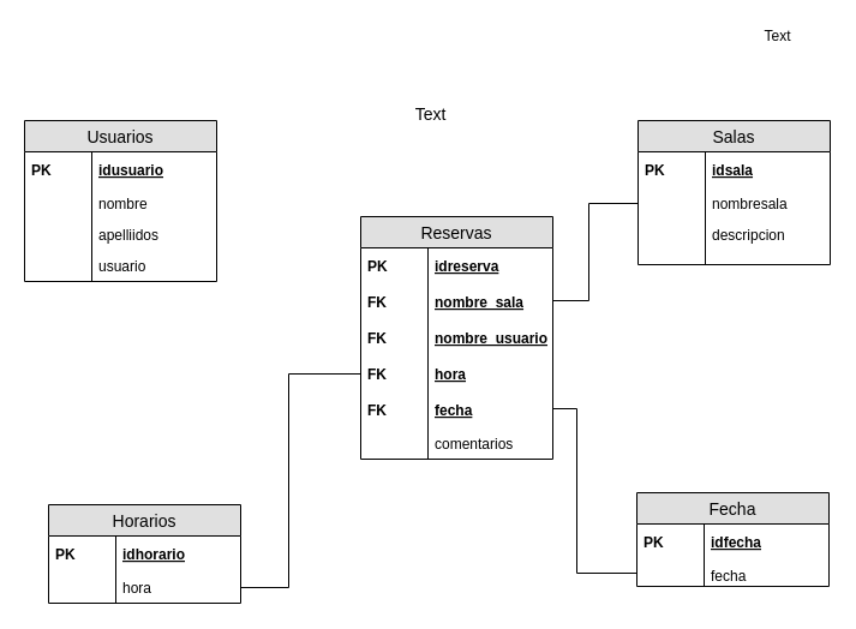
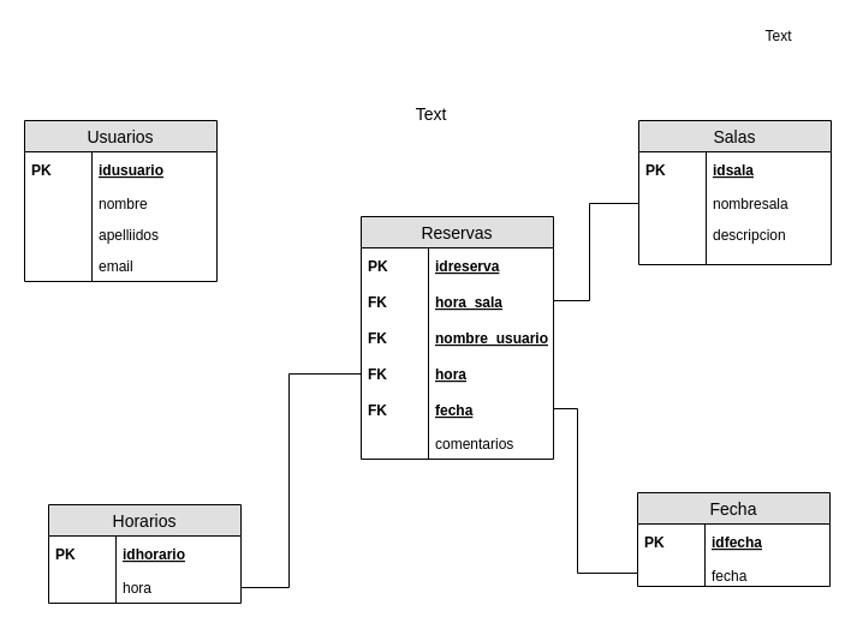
  <mxCell id="0" />
  <mxCell id="1" parent="0" />
  <mxCell id="2" value="Text" parent="1" vertex="1" style="text;html=1;align=center;verticalAlign=middle;resizable=0;points=[];autosize=1;"><mxGeometry as="geometry" height="20" width="40" y="20" x="627" /></mxCell>
  <mxCell id="3" value="Usuarios" parent="1" vertex="1" style="swimlane;fontStyle=0;childLayout=stackLayout;horizontal=1;startSize=26;fillColor=#e0e0e0;horizontalStack=0;resizeParent=1;resizeParentMax=0;resizeLast=0;collapsible=1;marginBottom=0;swimlaneFillColor=#ffffff;align=center;fontSize=14;"><mxGeometry as="geometry" height="134" width="160" y="100" x="20" /></mxCell>
  <mxCell id="4" value="idusuario" parent="3" vertex="1" style="shape=partialRectangle;top=0;left=0;right=0;bottom=0;align=left;verticalAlign=middle;fillColor=none;spacingLeft=60;spacingRight=4;overflow=hidden;rotatable=0;points=[[0,0.5],[1,0.5]];portConstraint=eastwest;dropTarget=0;fontStyle=5;fontSize=12;"><mxGeometry as="geometry" height="30" width="160" y="26" /></mxCell>
  <mxCell id="5" value="PK" parent="4" vertex="1" style="shape=partialRectangle;fontStyle=1;top=0;left=0;bottom=0;fillColor=none;align=left;verticalAlign=middle;spacingLeft=4;spacingRight=4;overflow=hidden;rotatable=0;points=[];portConstraint=eastwest;part=1;fontSize=12;" connectable="0"><mxGeometry as="geometry" height="30" width="56" /></mxCell>
  <mxCell id="6" value="nombre&#10;" parent="3" vertex="1" style="shape=partialRectangle;top=0;left=0;right=0;bottom=0;align=left;verticalAlign=top;fillColor=none;spacingLeft=60;spacingRight=4;overflow=hidden;rotatable=0;points=[[0,0.5],[1,0.5]];portConstraint=eastwest;dropTarget=0;fontSize=12;"><mxGeometry as="geometry" height="26" width="160" y="56" /></mxCell>
  <mxCell id="7" value="" parent="6" vertex="1" style="shape=partialRectangle;top=0;left=0;bottom=0;fillColor=none;align=left;verticalAlign=top;spacingLeft=4;spacingRight=4;overflow=hidden;rotatable=0;points=[];portConstraint=eastwest;part=1;fontSize=12;" connectable="0"><mxGeometry as="geometry" height="26" width="56" /></mxCell>
  <mxCell id="8" value="apelliidos" parent="3" vertex="1" style="shape=partialRectangle;top=0;left=0;right=0;bottom=0;align=left;verticalAlign=top;fillColor=none;spacingLeft=60;spacingRight=4;overflow=hidden;rotatable=0;points=[[0,0.5],[1,0.5]];portConstraint=eastwest;dropTarget=0;fontSize=12;"><mxGeometry as="geometry" height="26" width="160" y="82" /></mxCell>
  <mxCell id="9" value="" parent="8" vertex="1" style="shape=partialRectangle;fontStyle=1;top=0;left=0;bottom=0;fillColor=none;align=left;verticalAlign=top;spacingLeft=4;spacingRight=4;overflow=hidden;rotatable=0;points=[];portConstraint=eastwest;part=1;fontSize=12;" connectable="0"><mxGeometry as="geometry" height="26" width="56" /></mxCell>
- <mxCell id="10" value="usuario" parent="3" vertex="1" style="shape=partialRectangle;top=0;left=0;right=0;bottom=0;align=left;verticalAlign=top;fillColor=none;spacingLeft=60;spacingRight=4;overflow=hidden;rotatable=0;points=[[0,0.5],[1,0.5]];portConstraint=eastwest;dropTarget=0;fontSize=12;"><mxGeometry as="geometry" height="26" width="160" y="108" /></mxCell>
+ <mxCell id="10" value="email" parent="3" vertex="1" style="shape=partialRectangle;top=0;left=0;right=0;bottom=0;align=left;verticalAlign=top;fillColor=none;spacingLeft=60;spacingRight=4;overflow=hidden;rotatable=0;points=[[0,0.5],[1,0.5]];portConstraint=eastwest;dropTarget=0;fontSize=12;"><mxGeometry as="geometry" height="26" width="160" y="108" /></mxCell>
  <mxCell id="11" value="" parent="10" vertex="1" style="shape=partialRectangle;fontStyle=1;top=0;left=0;bottom=0;fillColor=none;align=left;verticalAlign=top;spacingLeft=4;spacingRight=4;overflow=hidden;rotatable=0;points=[];portConstraint=eastwest;part=1;fontSize=12;" connectable="0"><mxGeometry as="geometry" height="26" width="56" /></mxCell>
  <mxCell id="12" value="Salas" parent="1" vertex="1" style="swimlane;fontStyle=0;childLayout=stackLayout;horizontal=1;startSize=26;fillColor=#e0e0e0;horizontalStack=0;resizeParent=1;resizeParentMax=0;resizeLast=0;collapsible=1;marginBottom=0;swimlaneFillColor=#ffffff;align=center;fontSize=14;"><mxGeometry as="geometry" height="120" width="160" y="100" x="531" /></mxCell>
  <mxCell id="13" value="idsala" parent="12" vertex="1" style="shape=partialRectangle;top=0;left=0;right=0;bottom=0;align=left;verticalAlign=middle;fillColor=none;spacingLeft=60;spacingRight=4;overflow=hidden;rotatable=0;points=[[0,0.5],[1,0.5]];portConstraint=eastwest;dropTarget=0;fontStyle=5;fontSize=12;"><mxGeometry as="geometry" height="30" width="160" y="26" /></mxCell>
  <mxCell id="14" value="PK" parent="13" vertex="1" style="shape=partialRectangle;fontStyle=1;top=0;left=0;bottom=0;fillColor=none;align=left;verticalAlign=middle;spacingLeft=4;spacingRight=4;overflow=hidden;rotatable=0;points=[];portConstraint=eastwest;part=1;fontSize=12;" connectable="0"><mxGeometry as="geometry" height="30" width="56" /></mxCell>
  <mxCell id="15" value="nombresala" parent="12" vertex="1" style="shape=partialRectangle;top=0;left=0;right=0;bottom=0;align=left;verticalAlign=top;fillColor=none;spacingLeft=60;spacingRight=4;overflow=hidden;rotatable=0;points=[[0,0.5],[1,0.5]];portConstraint=eastwest;dropTarget=0;fontSize=12;"><mxGeometry as="geometry" height="26" width="160" y="56" /></mxCell>
  <mxCell id="16" value="" parent="15" vertex="1" style="shape=partialRectangle;top=0;left=0;bottom=0;fillColor=none;align=left;verticalAlign=top;spacingLeft=4;spacingRight=4;overflow=hidden;rotatable=0;points=[];portConstraint=eastwest;part=1;fontSize=12;" connectable="0"><mxGeometry as="geometry" height="26" width="56" /></mxCell>
  <mxCell id="17" value="descripcion" parent="12" vertex="1" style="shape=partialRectangle;top=0;left=0;right=0;bottom=0;align=left;verticalAlign=top;fillColor=none;spacingLeft=60;spacingRight=4;overflow=hidden;rotatable=0;points=[[0,0.5],[1,0.5]];portConstraint=eastwest;dropTarget=0;fontSize=12;"><mxGeometry as="geometry" height="38" width="160" y="82" /></mxCell>
  <mxCell id="18" value="" parent="17" vertex="1" style="shape=partialRectangle;fontStyle=1;top=0;left=0;bottom=0;fillColor=none;align=left;verticalAlign=top;spacingLeft=4;spacingRight=4;overflow=hidden;rotatable=0;points=[];portConstraint=eastwest;part=1;fontSize=12;" connectable="0"><mxGeometry as="geometry" height="38" width="56" /></mxCell>
  <mxCell id="19" value="Reservas" parent="1" vertex="1" style="swimlane;fontStyle=0;childLayout=stackLayout;horizontal=1;startSize=26;fillColor=#e0e0e0;horizontalStack=0;resizeParent=1;resizeParentMax=0;resizeLast=0;collapsible=1;marginBottom=0;swimlaneFillColor=#ffffff;align=center;fontSize=14;rounded=0;"><mxGeometry as="geometry" height="202" width="160" y="180" x="300" /></mxCell>
  <mxCell id="20" value="idreserva" parent="19" vertex="1" style="shape=partialRectangle;top=0;left=0;right=0;bottom=0;align=left;verticalAlign=middle;fillColor=none;spacingLeft=60;spacingRight=4;overflow=hidden;rotatable=0;points=[[0,0.5],[1,0.5]];portConstraint=eastwest;dropTarget=0;fontStyle=5;fontSize=12;"><mxGeometry as="geometry" height="30" width="160" y="26" /></mxCell>
  <mxCell id="21" value="PK" parent="20" vertex="1" style="shape=partialRectangle;fontStyle=1;top=0;left=0;bottom=0;fillColor=none;align=left;verticalAlign=middle;spacingLeft=4;spacingRight=4;overflow=hidden;rotatable=0;points=[];portConstraint=eastwest;part=1;fontSize=12;" connectable="0"><mxGeometry as="geometry" height="30" width="56" /></mxCell>
- <mxCell id="22" value="nombre_sala" parent="19" vertex="1" style="shape=partialRectangle;top=0;left=0;right=0;bottom=1;align=left;verticalAlign=middle;fillColor=none;spacingLeft=60;spacingRight=4;overflow=hidden;rotatable=0;points=[[0,0.5],[1,0.5]];portConstraint=eastwest;dropTarget=0;fontStyle=5;fontSize=12;strokeColor=none;"><mxGeometry as="geometry" height="30" width="160" y="56" /></mxCell>
+ <mxCell id="22" value="hora_sala" parent="19" vertex="1" style="shape=partialRectangle;top=0;left=0;right=0;bottom=1;align=left;verticalAlign=middle;fillColor=none;spacingLeft=60;spacingRight=4;overflow=hidden;rotatable=0;points=[[0,0.5],[1,0.5]];portConstraint=eastwest;dropTarget=0;fontStyle=5;fontSize=12;strokeColor=none;"><mxGeometry as="geometry" height="30" width="160" y="56" /></mxCell>
  <mxCell id="23" value="FK" parent="22" vertex="1" style="shape=partialRectangle;fontStyle=1;top=0;left=0;bottom=0;fillColor=none;align=left;verticalAlign=middle;spacingLeft=4;spacingRight=4;overflow=hidden;rotatable=0;points=[];portConstraint=eastwest;part=1;fontSize=12;" connectable="0"><mxGeometry as="geometry" height="30" width="56" /></mxCell>
  <mxCell id="24" value="nombre_usuario" parent="19" vertex="1" style="shape=partialRectangle;top=0;left=0;right=0;bottom=1;align=left;verticalAlign=middle;fillColor=none;spacingLeft=60;spacingRight=4;overflow=hidden;rotatable=0;points=[[0,0.5],[1,0.5]];portConstraint=eastwest;dropTarget=0;fontStyle=5;fontSize=12;strokeColor=none;"><mxGeometry as="geometry" height="30" width="160" y="86" /></mxCell>
  <mxCell id="25" value="FK" parent="24" vertex="1" style="shape=partialRectangle;fontStyle=1;top=0;left=0;bottom=0;fillColor=none;align=left;verticalAlign=middle;spacingLeft=4;spacingRight=4;overflow=hidden;rotatable=0;points=[];portConstraint=eastwest;part=1;fontSize=12;" connectable="0"><mxGeometry as="geometry" height="30" width="56" /></mxCell>
  <mxCell id="26" value="hora" parent="19" vertex="1" style="shape=partialRectangle;top=0;left=0;right=0;bottom=1;align=left;verticalAlign=middle;fillColor=none;spacingLeft=60;spacingRight=4;overflow=hidden;rotatable=0;points=[[0,0.5],[1,0.5]];portConstraint=eastwest;dropTarget=0;fontStyle=5;fontSize=12;strokeColor=none;"><mxGeometry as="geometry" height="30" width="160" y="116" /></mxCell>
  <mxCell id="27" value="FK" parent="26" vertex="1" style="shape=partialRectangle;fontStyle=1;top=0;left=0;bottom=0;fillColor=none;align=left;verticalAlign=middle;spacingLeft=4;spacingRight=4;overflow=hidden;rotatable=0;points=[];portConstraint=eastwest;part=1;fontSize=12;" connectable="0"><mxGeometry as="geometry" height="30" width="56" /></mxCell>
  <mxCell id="28" value="fecha" parent="19" vertex="1" style="shape=partialRectangle;top=0;left=0;right=0;bottom=1;align=left;verticalAlign=middle;fillColor=none;spacingLeft=60;spacingRight=4;overflow=hidden;rotatable=0;points=[[0,0.5],[1,0.5]];portConstraint=eastwest;dropTarget=0;fontStyle=5;fontSize=12;strokeColor=none;"><mxGeometry as="geometry" height="30" width="160" y="146" /></mxCell>
  <mxCell id="29" value="FK" parent="28" vertex="1" style="shape=partialRectangle;fontStyle=1;top=0;left=0;bottom=0;fillColor=none;align=left;verticalAlign=middle;spacingLeft=4;spacingRight=4;overflow=hidden;rotatable=0;points=[];portConstraint=eastwest;part=1;fontSize=12;" connectable="0"><mxGeometry as="geometry" height="30" width="56" /></mxCell>
  <mxCell id="30" value="comentarios" parent="19" vertex="1" style="shape=partialRectangle;top=0;left=0;right=0;bottom=0;align=left;verticalAlign=top;fillColor=none;spacingLeft=60;spacingRight=4;overflow=hidden;rotatable=0;points=[[0,0.5],[1,0.5]];portConstraint=eastwest;dropTarget=0;fontSize=12;rounded=0;strokeColor=#000000;"><mxGeometry as="geometry" height="26" width="160" y="176" /></mxCell>
  <mxCell id="31" value="" parent="30" vertex="1" style="shape=partialRectangle;fontStyle=1;top=0;left=0;bottom=0;fillColor=none;align=left;verticalAlign=top;spacingLeft=4;spacingRight=4;overflow=hidden;rotatable=0;points=[];portConstraint=eastwest;part=1;fontSize=12;" connectable="0"><mxGeometry as="geometry" height="26" width="56" /></mxCell>
  <mxCell id="32" value="" parent="1" style="endArrow=none;html=1;rounded=0;entryX=0;entryY=0.5;entryDx=0;entryDy=0;" edge="1" target="15"><mxGeometry as="geometry" relative="1"><mxPoint as="sourcePoint" y="250" x="460" /><mxPoint as="targetPoint" y="250" x="610" /><Array as="points"><mxPoint y="250" x="490" /><mxPoint y="169" x="490" /></Array></mxGeometry></mxCell>
  <mxCell id="33" value="Fecha" parent="1" vertex="1" style="swimlane;fontStyle=0;childLayout=stackLayout;horizontal=1;startSize=26;fillColor=#e0e0e0;horizontalStack=0;resizeParent=1;resizeParentMax=0;resizeLast=0;collapsible=1;marginBottom=0;swimlaneFillColor=#ffffff;align=center;fontSize=14;"><mxGeometry as="geometry" height="78" width="160" y="410" x="530" /></mxCell>
  <mxCell id="34" value="idfecha" parent="33" vertex="1" style="shape=partialRectangle;top=0;left=0;right=0;bottom=0;align=left;verticalAlign=middle;fillColor=none;spacingLeft=60;spacingRight=4;overflow=hidden;rotatable=0;points=[[0,0.5],[1,0.5]];portConstraint=eastwest;dropTarget=0;fontStyle=5;fontSize=12;"><mxGeometry as="geometry" height="30" width="160" y="26" /></mxCell>
  <mxCell id="35" value="PK" parent="34" vertex="1" style="shape=partialRectangle;fontStyle=1;top=0;left=0;bottom=0;fillColor=none;align=left;verticalAlign=middle;spacingLeft=4;spacingRight=4;overflow=hidden;rotatable=0;points=[];portConstraint=eastwest;part=1;fontSize=12;" connectable="0"><mxGeometry as="geometry" height="30" width="56" /></mxCell>
  <mxCell id="36" value="fecha&#10;" parent="33" vertex="1" style="shape=partialRectangle;top=0;left=0;right=0;bottom=0;align=left;verticalAlign=top;fillColor=none;spacingLeft=60;spacingRight=4;overflow=hidden;rotatable=0;points=[[0,0.5],[1,0.5]];portConstraint=eastwest;dropTarget=0;fontSize=12;"><mxGeometry as="geometry" height="22" width="160" y="56" /></mxCell>
  <mxCell id="37" value="" parent="36" vertex="1" style="shape=partialRectangle;top=0;left=0;bottom=0;fillColor=none;align=left;verticalAlign=top;spacingLeft=4;spacingRight=4;overflow=hidden;rotatable=0;points=[];portConstraint=eastwest;part=1;fontSize=12;" connectable="0"><mxGeometry as="geometry" height="22" width="56" /></mxCell>
  <mxCell id="38" value="" parent="1" style="endArrow=none;html=1;rounded=0;fontSize=14;entryX=0;entryY=0.5;entryDx=0;entryDy=0;" edge="1" target="36"><mxGeometry as="geometry" relative="1"><mxPoint as="sourcePoint" y="340" x="460" /><mxPoint as="targetPoint" y="440" x="520" /><Array as="points"><mxPoint y="340" x="480" /><mxPoint y="477" x="480" /></Array></mxGeometry></mxCell>
  <mxCell id="39" value="Horarios" parent="1" vertex="1" style="swimlane;fontStyle=0;childLayout=stackLayout;horizontal=1;startSize=26;fillColor=#e0e0e0;horizontalStack=0;resizeParent=1;resizeParentMax=0;resizeLast=0;collapsible=1;marginBottom=0;swimlaneFillColor=#ffffff;align=center;fontSize=14;"><mxGeometry as="geometry" height="82" width="160" y="420" x="40" /></mxCell>
  <mxCell id="40" value="idhorario" parent="39" vertex="1" style="shape=partialRectangle;top=0;left=0;right=0;bottom=0;align=left;verticalAlign=middle;fillColor=none;spacingLeft=60;spacingRight=4;overflow=hidden;rotatable=0;points=[[0,0.5],[1,0.5]];portConstraint=eastwest;dropTarget=0;fontStyle=5;fontSize=12;"><mxGeometry as="geometry" height="30" width="160" y="26" /></mxCell>
  <mxCell id="41" value="PK" parent="40" vertex="1" style="shape=partialRectangle;fontStyle=1;top=0;left=0;bottom=0;fillColor=none;align=left;verticalAlign=middle;spacingLeft=4;spacingRight=4;overflow=hidden;rotatable=0;points=[];portConstraint=eastwest;part=1;fontSize=12;" connectable="0"><mxGeometry as="geometry" height="30" width="56" /></mxCell>
  <mxCell id="42" value="hora" parent="39" vertex="1" style="shape=partialRectangle;top=0;left=0;right=0;bottom=0;align=left;verticalAlign=top;fillColor=none;spacingLeft=60;spacingRight=4;overflow=hidden;rotatable=0;points=[[0,0.5],[1,0.5]];portConstraint=eastwest;dropTarget=0;fontSize=12;"><mxGeometry as="geometry" height="26" width="160" y="56" /></mxCell>
  <mxCell id="43" value="" parent="42" vertex="1" style="shape=partialRectangle;top=0;left=0;bottom=0;fillColor=none;align=left;verticalAlign=top;spacingLeft=4;spacingRight=4;overflow=hidden;rotatable=0;points=[];portConstraint=eastwest;part=1;fontSize=12;" connectable="0"><mxGeometry as="geometry" height="26" width="56" /></mxCell>
  <mxCell id="44" value="" parent="1" style="endArrow=none;html=1;rounded=0;fontSize=14;entryX=0;entryY=0.5;entryDx=0;entryDy=0;exitX=1;exitY=0.5;exitDx=0;exitDy=0;" edge="1" target="26" source="42"><mxGeometry as="geometry" relative="1"><mxPoint as="sourcePoint" y="460.5" x="200" /><mxPoint as="targetPoint" y="460.5" x="360" /><Array as="points"><mxPoint y="489" x="240" /><mxPoint y="311" x="240" /></Array></mxGeometry></mxCell>
  <mxCell id="45" value="Text" parent="1" vertex="1" style="text;html=1;align=center;verticalAlign=middle;resizable=0;points=[];autosize=1;fontSize=14;"><mxGeometry as="geometry" height="20" width="40" y="85" x="338" /></mxCell>
